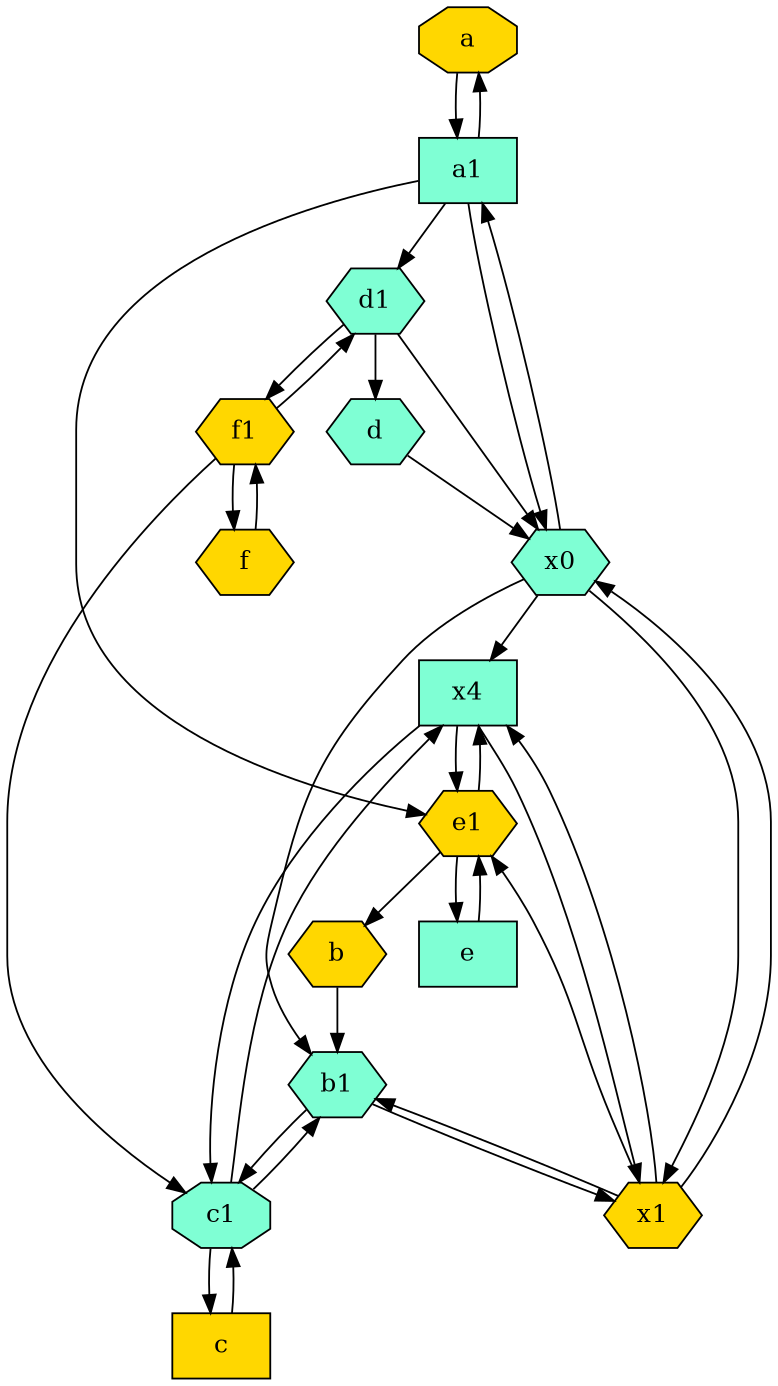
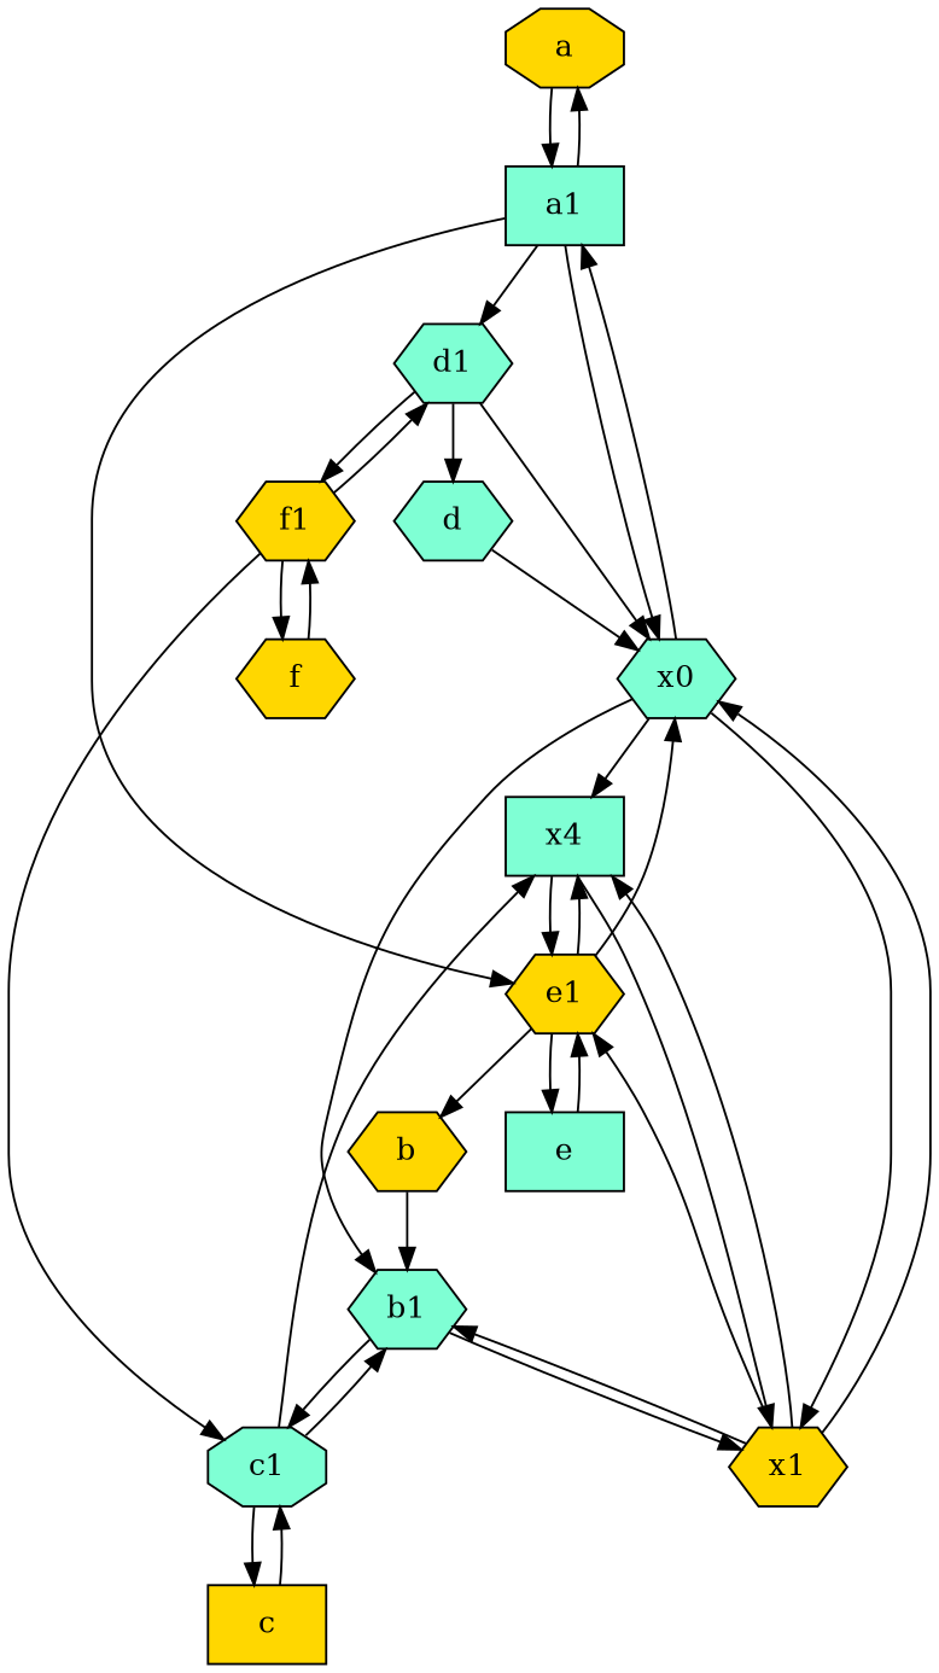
  digraph {
    node [fillcolor=aquamarine shape=hexagon style=filled]
    a [fillcolor=gold shape=octagon]
    a1 [shape=box]
    x0
    e1 [fillcolor=gold]
    d1
    x1 [fillcolor=gold]
    b1
    n8 [label=x4 shape=box]
    c1 [shape=octagon]
    e [shape=box]
    b [fillcolor=gold]
    f1 [fillcolor=gold]
    d
    f [fillcolor=gold]
    c [fillcolor=gold shape=box]
    a -> a1
    a1 -> a
    a1 -> x0
    a1 -> e1
    a1 -> d1
    x0 -> a1
    x0 -> x1
    x0 -> b1
    x0 -> n8
+   e1 -> x0
    e1 -> n8
    e1 -> e
    e1 -> b
    d1 -> x0
    d1 -> f1
    d1 -> d
    x1 -> x0
    x1 -> e1
    x1 -> b1
    x1 -> n8
    b1 -> x1
    b1 -> c1
    n8 -> e1
    n8 -> x1
-   n8 -> c1
    c1 -> b1
    c1 -> n8
    c1 -> c
    e -> e1
    b -> b1
    f1 -> d1
    f1 -> c1
    f1 -> f
    d -> x0
    f -> f1
    c -> c1
  }
